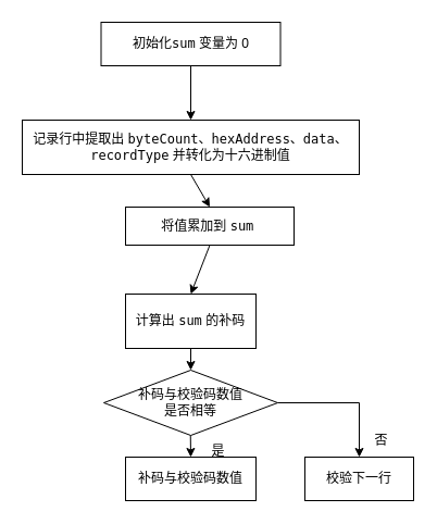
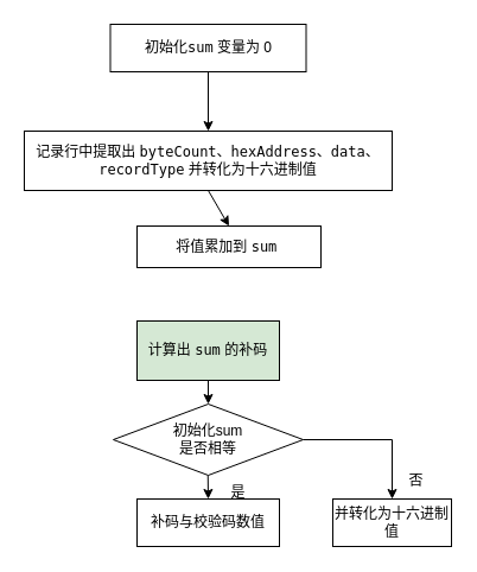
  <mxCell id="0" />
  <mxCell id="1" parent="0" />
  <mxCell id="2" value="记录行中提取出&amp;nbsp;&lt;code style=&quot;border-color: var(--border-color); text-align: left;&quot;&gt;byteCount&lt;/code&gt;&lt;span style=&quot;text-align: left;&quot;&gt;、&lt;/span&gt;&lt;code style=&quot;border-color: var(--border-color); text-align: left;&quot;&gt;hexAddress、&lt;code style=&quot;border-color: var(--border-color);&quot;&gt;data、&lt;/code&gt;&lt;br&gt;&lt;/code&gt;&lt;code style=&quot;border-color: var(--border-color); text-align: left;&quot;&gt;recordType&lt;/code&gt;&lt;span style=&quot;text-align: left;&quot;&gt;&amp;nbsp;并转化为十六进制值&lt;/span&gt;" style="rounded=0;whiteSpace=wrap;html=1;" vertex="1" parent="1"><mxGeometry x="20" y="110" width="310" height="50" as="geometry" /></mxCell>
  <mxCell id="3" value="将值累加到&amp;nbsp;&lt;code style=&quot;border-color: var(--border-color); text-align: left;&quot;&gt;sum&lt;/code&gt;&lt;span style=&quot;text-align: left;&quot;&gt;&amp;nbsp;&lt;/span&gt;" style="rounded=0;whiteSpace=wrap;html=1;" vertex="1" parent="1"><mxGeometry x="115" y="190" width="155" height="35" as="geometry" /></mxCell>
  <mxCell id="4" value="初始化&lt;code style=&quot;border-color: var(--border-color); text-align: left;&quot;&gt;sum&lt;/code&gt;&lt;span style=&quot;border-color: var(--border-color); text-align: left;&quot;&gt;&lt;span style=&quot;border-color: var(--border-color);&quot;&gt;&amp;nbsp;&lt;/span&gt;变量为 0&lt;/span&gt;" style="rounded=0;whiteSpace=wrap;html=1;" vertex="1" parent="1"><mxGeometry x="92.5" y="20" width="165" height="40" as="geometry" /></mxCell>
  <mxCell id="5" value="" style="endArrow=classic;html=1;rounded=0;exitX=0.5;exitY=1;exitDx=0;exitDy=0;" edge="1" parent="1" source="4" target="2"><mxGeometry width="50" height="50" relative="1" as="geometry"><mxPoint x="340" y="200" as="sourcePoint" /><mxPoint x="390" y="150" as="targetPoint" /></mxGeometry></mxCell>
  <mxCell id="6" value="" style="endArrow=classic;html=1;rounded=0;exitX=0.5;exitY=1;exitDx=0;exitDy=0;entryX=0.5;entryY=0;entryDx=0;entryDy=0;" edge="1" parent="1" source="2" target="3"><mxGeometry width="50" height="50" relative="1" as="geometry"><mxPoint x="340" y="200" as="sourcePoint" /><mxPoint x="390" y="150" as="targetPoint" /></mxGeometry></mxCell>
- <mxCell id="7" value="" style="endArrow=classic;html=1;rounded=0;exitX=0.5;exitY=1;exitDx=0;exitDy=0;entryX=0.5;entryY=0;entryDx=0;entryDy=0;" edge="1" parent="1" source="3" target="10"><mxGeometry width="50" height="50" relative="1" as="geometry"><mxPoint x="340" y="200" as="sourcePoint" /><mxPoint x="175" y="260" as="targetPoint" /></mxGeometry></mxCell>
- <mxCell id="8" value="补码与校验码数值&lt;br&gt;是否相等" style="rhombus;whiteSpace=wrap;html=1;" vertex="1" parent="1"><mxGeometry x="95" y="340" width="160" height="60" as="geometry" /></mxCell>
+ <mxCell id="8" value="初始化sum&lt;br&gt;是否相等" style="rhombus;whiteSpace=wrap;html=1;" vertex="1" parent="1"><mxGeometry x="95" y="340" width="160" height="60" as="geometry" /></mxCell>
  <mxCell id="9" value="" style="endArrow=classic;html=1;rounded=0;exitX=0.5;exitY=1;exitDx=0;exitDy=0;entryX=0.5;entryY=0;entryDx=0;entryDy=0;" edge="1" parent="1" target="8"><mxGeometry width="50" height="50" relative="1" as="geometry"><mxPoint x="175" y="320" as="sourcePoint" /><mxPoint x="350" y="230" as="targetPoint" /></mxGeometry></mxCell>
- <mxCell id="10" value="计算出 &lt;code&gt;sum&lt;/code&gt; 的补码" style="rounded=0;whiteSpace=wrap;html=1;" vertex="1" parent="1"><mxGeometry x="115" y="270" width="120" height="50" as="geometry" /></mxCell>
+ <mxCell id="10" value="计算出 &lt;code&gt;sum&lt;/code&gt; 的补码" style="rounded=0;whiteSpace=wrap;html=1;fillColor=#d5e8d4;" vertex="1" parent="1"><mxGeometry x="115" y="270" width="120" height="50" as="geometry" /></mxCell>
  <mxCell id="11" value="补码与校验码数值" style="rounded=0;whiteSpace=wrap;html=1;" vertex="1" parent="1"><mxGeometry x="115" y="420" width="120" height="40" as="geometry" /></mxCell>
  <mxCell id="12" value="" style="endArrow=classic;html=1;rounded=0;exitX=0.5;exitY=1;exitDx=0;exitDy=0;" edge="1" parent="1"><mxGeometry width="50" height="50" relative="1" as="geometry"><mxPoint x="174.76" y="400" as="sourcePoint" /><mxPoint x="175" y="420" as="targetPoint" /></mxGeometry></mxCell>
  <mxCell id="13" value="是" style="text;html=1;align=center;verticalAlign=middle;resizable=0;points=[];autosize=1;strokeColor=none;fillColor=none;" vertex="1" parent="1"><mxGeometry x="180" y="400" width="40" height="30" as="geometry" /></mxCell>
  <mxCell id="14" value="" style="endArrow=classic;html=1;rounded=0;exitX=1;exitY=0.5;exitDx=0;exitDy=0;" edge="1" parent="1" source="8"><mxGeometry width="50" height="50" relative="1" as="geometry"><mxPoint x="260" y="350" as="sourcePoint" /><mxPoint x="330" y="420" as="targetPoint" /><Array as="points"><mxPoint x="330" y="370" /></Array></mxGeometry></mxCell>
  <mxCell id="15" value="否" style="text;html=1;align=center;verticalAlign=middle;resizable=0;points=[];autosize=1;strokeColor=none;fillColor=none;" vertex="1" parent="1"><mxGeometry x="330" y="390" width="40" height="30" as="geometry" /></mxCell>
- <mxCell id="16" value="校验下一行" style="rounded=0;whiteSpace=wrap;html=1;" vertex="1" parent="1"><mxGeometry x="280" y="420" width="100" height="40" as="geometry" /></mxCell>
+ <mxCell id="16" value="并转化为十六进制值" style="rounded=0;whiteSpace=wrap;html=1;" vertex="1" parent="1"><mxGeometry x="280" y="420" width="100" height="40" as="geometry" /></mxCell>
